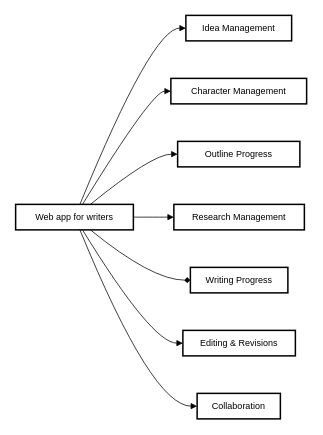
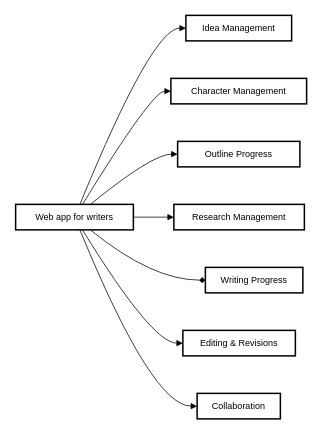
  <mxCell id="0" />
  <mxCell id="1" parent="0" />
  <mxCell id="2" value="Web app for writers" style="whiteSpace=wrap;strokeWidth=2;" parent="1" vertex="1"><mxGeometry y="272" width="157" height="34" as="geometry" x="20" /></mxCell>
  <mxCell id="3" value="Idea Management" style="whiteSpace=wrap;strokeWidth=2;" parent="1" vertex="1"><mxGeometry x="247" width="141" height="34" as="geometry" y="20" /></mxCell>
  <mxCell id="4" value="Character Management" style="whiteSpace=wrap;strokeWidth=2;" parent="1" vertex="1"><mxGeometry x="227" y="104" width="181" height="34" as="geometry" /></mxCell>
  <mxCell id="5" value="Outline Progress" style="whiteSpace=wrap;strokeWidth=2;" parent="1" vertex="1"><mxGeometry x="236" y="188" width="163" height="34" as="geometry" /></mxCell>
  <mxCell id="6" value="Research Management" style="whiteSpace=wrap;strokeWidth=2;" parent="1" vertex="1"><mxGeometry x="231" y="272" width="174" height="34" as="geometry" /></mxCell>
- <mxCell id="7" value="Writing Progress" style="whiteSpace=wrap;strokeWidth=2;" parent="1" vertex="1"><mxGeometry x="253" y="356" width="130" height="34" as="geometry" /></mxCell>
+ <mxCell id="7" value="Writing Progress" style="whiteSpace=wrap;strokeWidth=2;" parent="1" vertex="1"><mxGeometry x="273" y="356" width="130" height="34" as="geometry" /></mxCell>
  <mxCell id="8" value="Editing &amp; Revisions" style="whiteSpace=wrap;strokeWidth=2;" parent="1" vertex="1"><mxGeometry x="243" y="440" width="150" height="34" as="geometry" /></mxCell>
  <mxCell id="9" value="Collaboration" style="whiteSpace=wrap;strokeWidth=2;" parent="1" vertex="1"><mxGeometry x="262" y="524" width="111" height="34" as="geometry" /></mxCell>
  <mxCell id="10" value="" style="curved=1;startArrow=none;endArrow=block;exitX=0.546;exitY=0;entryX=0.003;entryY=0.5;" parent="1" source="2" target="3" edge="1"><mxGeometry relative="1" as="geometry"><Array as="points"><mxPoint x="202" y="37" /></Array></mxGeometry></mxCell>
  <mxCell id="11" value="" style="curved=1;startArrow=none;endArrow=block;exitX=0.568;exitY=0;entryX=0.002;entryY=0.5;" parent="1" source="2" target="4" edge="1"><mxGeometry relative="1" as="geometry"><Array as="points"><mxPoint x="202" y="121" /></Array></mxGeometry></mxCell>
  <mxCell id="12" value="" style="curved=1;startArrow=none;endArrow=block;exitX=0.635;exitY=0;entryX=0.002;entryY=0.5;" parent="1" source="2" target="5" edge="1"><mxGeometry relative="1" as="geometry"><Array as="points"><mxPoint x="202" y="205" /></Array></mxGeometry></mxCell>
  <mxCell id="13" value="" style="curved=1;startArrow=none;endArrow=block;exitX=1.003;exitY=0.5;entryX=-0.001;entryY=0.5;" parent="1" source="2" target="6" edge="1"><mxGeometry relative="1" as="geometry"><Array as="points" /></mxGeometry></mxCell>
  <mxCell id="14" value="" style="curved=1;startArrow=none;endArrow=diamond;exitX=0.635;exitY=1;entryX=-0.0;entryY=0.5;" parent="1" source="2" target="7" edge="1"><mxGeometry relative="1" as="geometry"><Array as="points"><mxPoint x="202" y="373" /></Array></mxGeometry></mxCell>
  <mxCell id="15" value="" style="curved=1;startArrow=none;endArrow=block;exitX=0.568;exitY=1;entryX=-0.001;entryY=0.5;" parent="1" source="2" target="8" edge="1"><mxGeometry relative="1" as="geometry"><Array as="points"><mxPoint x="202" y="457" /></Array></mxGeometry></mxCell>
  <mxCell id="16" value="" style="curved=1;startArrow=none;endArrow=block;exitX=0.546;exitY=1;entryX=0.003;entryY=0.5;" parent="1" source="2" target="9" edge="1"><mxGeometry relative="1" as="geometry"><Array as="points"><mxPoint x="202" y="541" /></Array></mxGeometry></mxCell>
